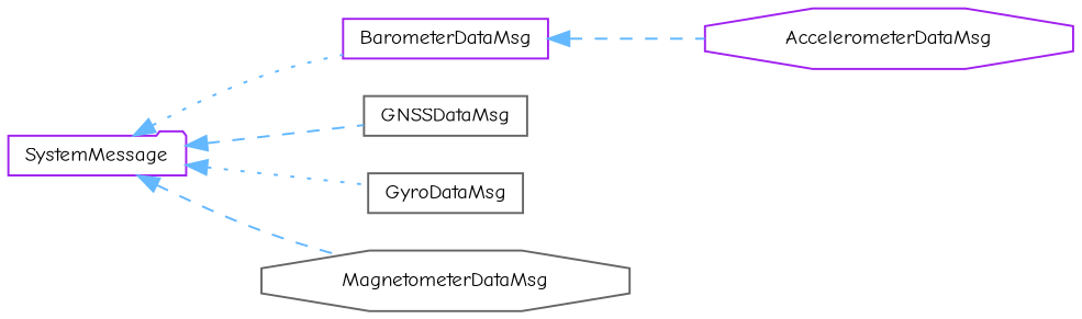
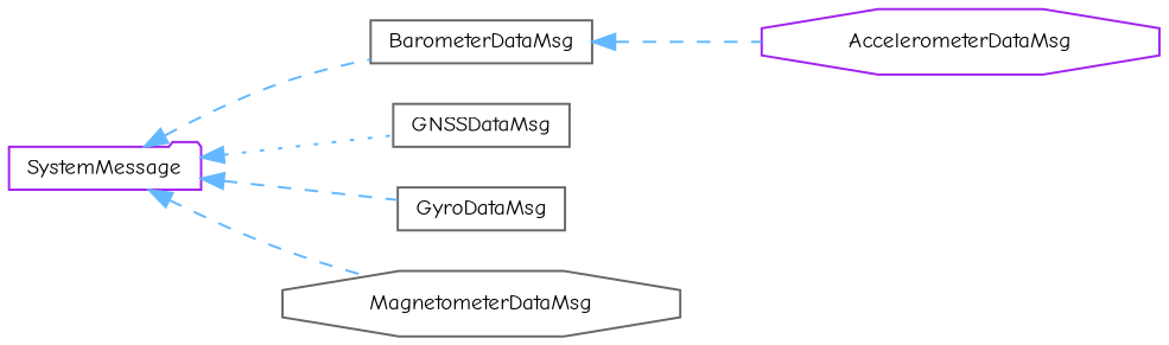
  digraph {
    fontname="Comic Neue"
    rankdir=LR
    node [color=purple fillcolor=white fontname="Comic Neue" fontsize=10 shape=box style=filled]
    edge [color=steelblue1 dir=back fontname="Comic Neue" fontsize=10 labelfontname=Helvetica labelfontsize=10 style=dashed]
    n1 [height=0.2 label=SystemMessage shape=folder width=0.4]
-   n2 [height=0.2 label=BarometerDataMsg width=0.4]
+   n2 [color=gray40 height=0.2 label=BarometerDataMsg width=0.4]
    n3 [color=gray40 height=0.2 label=GNSSDataMsg width=0.4]
    n4 [color=gray40 height=0.2 label=GyroDataMsg width=0.4]
    n5 [color=gray40 height=0.2 label=MagnetometerDataMsg shape=octagon width=0.4]
    n6 [height=0.2 label=AccelerometerDataMsg shape=octagon width=0.4]
-   n1 -> n2 [style=dotted]
-   n1 -> n3
-   n1 -> n4 [style=dotted]
+   n1 -> n2
+   n1 -> n3 [style=dotted]
+   n1 -> n4
    n1 -> n5
    n2 -> n6
  }
